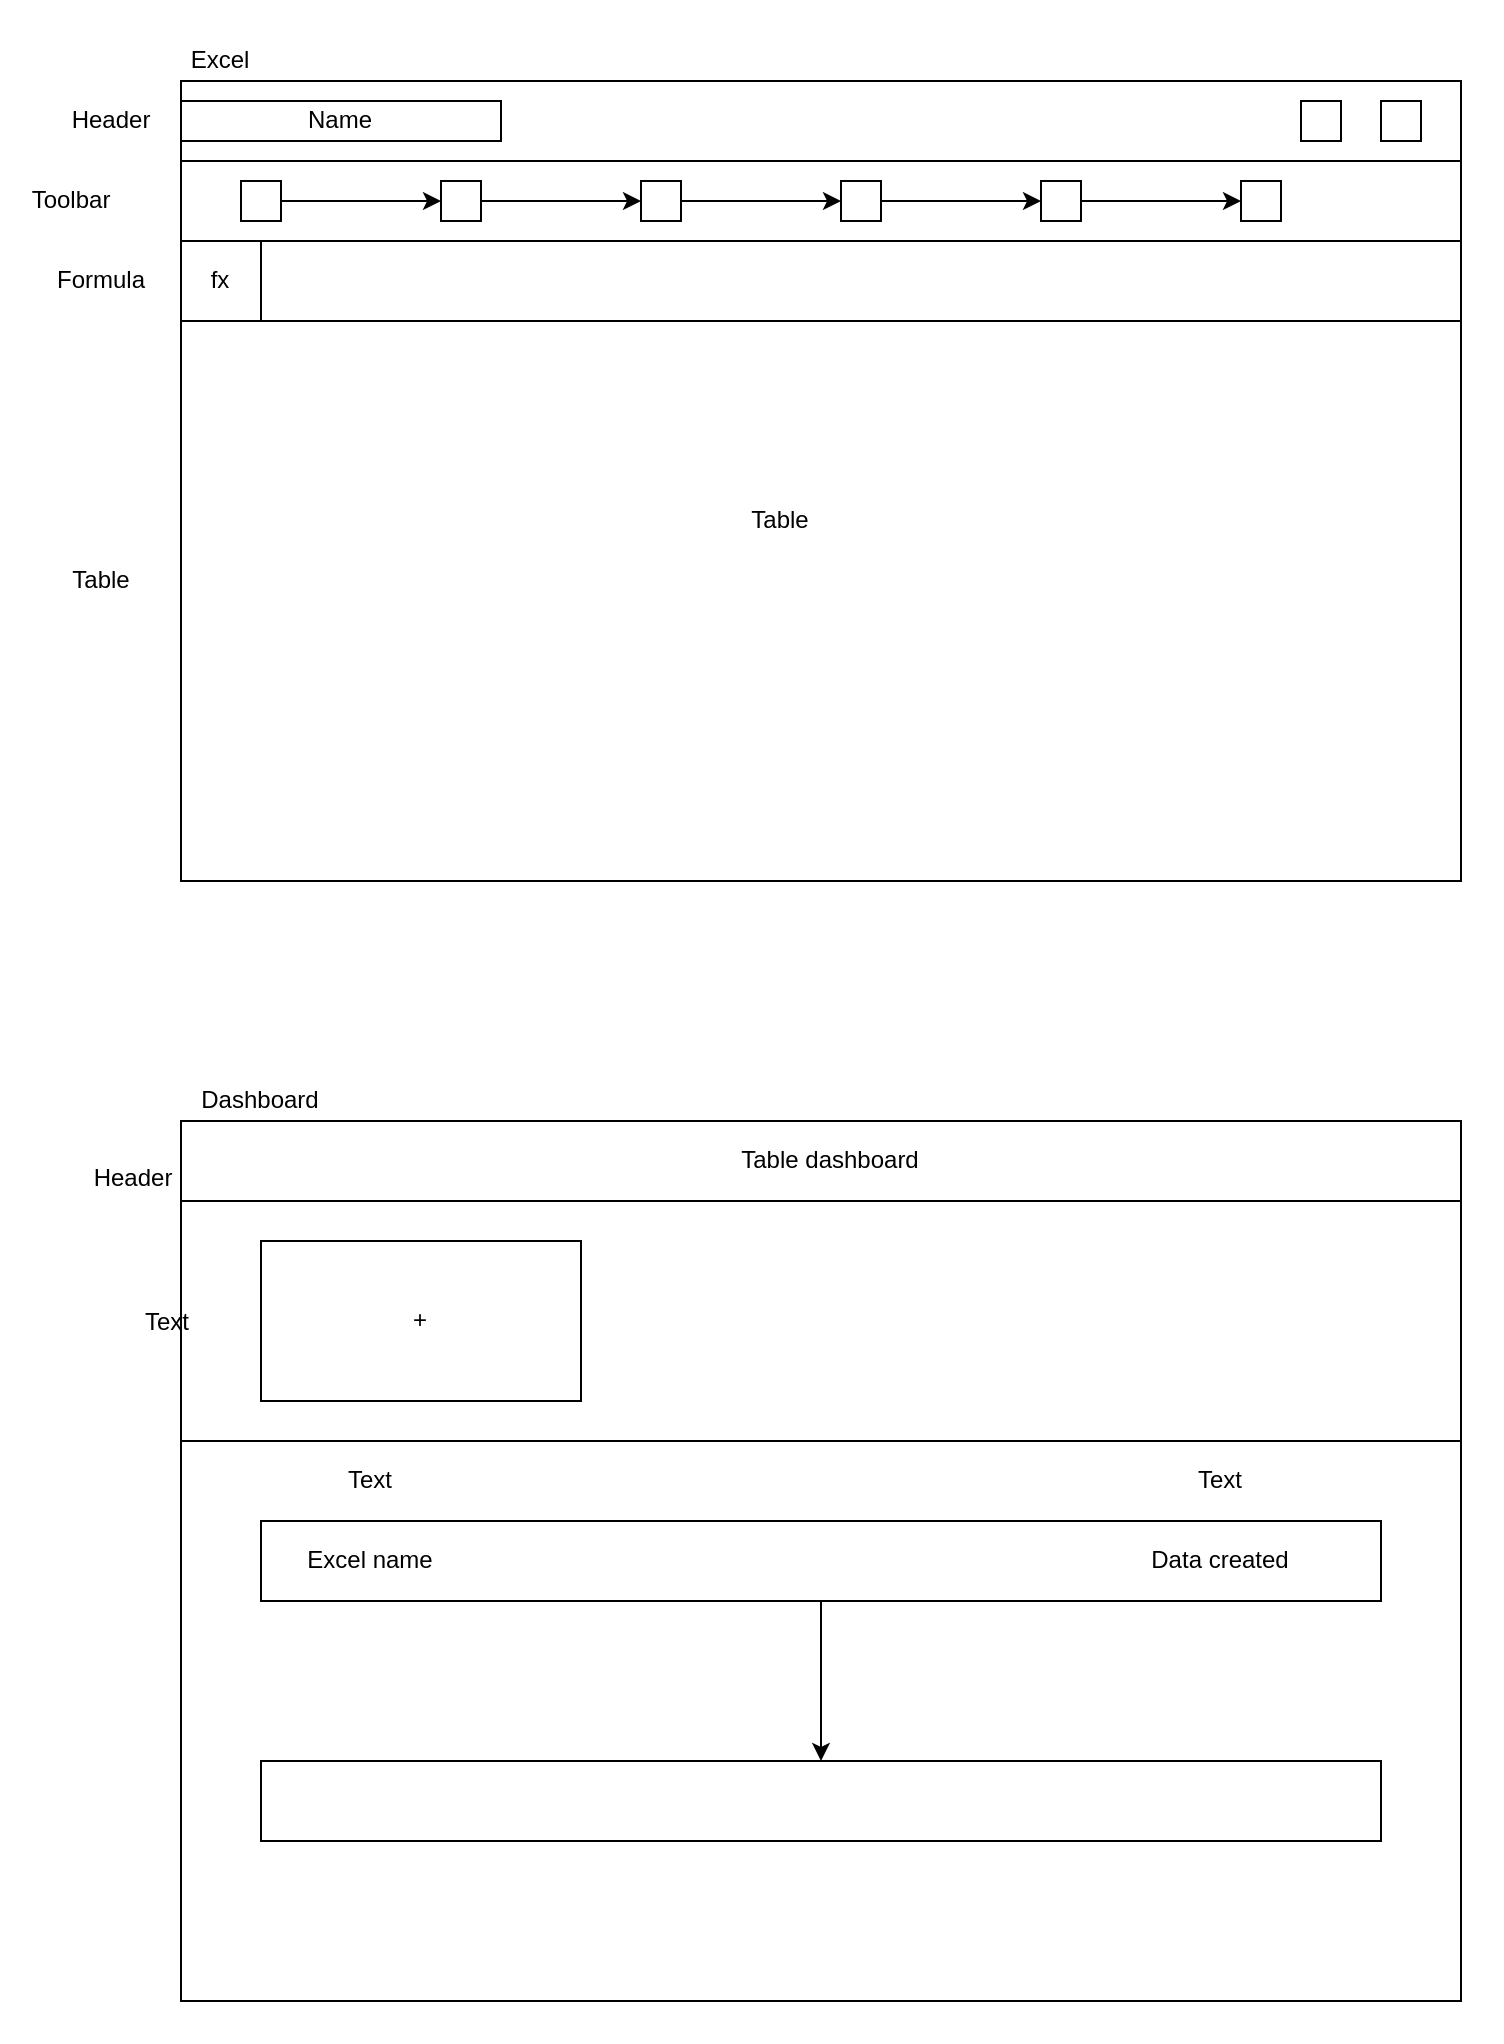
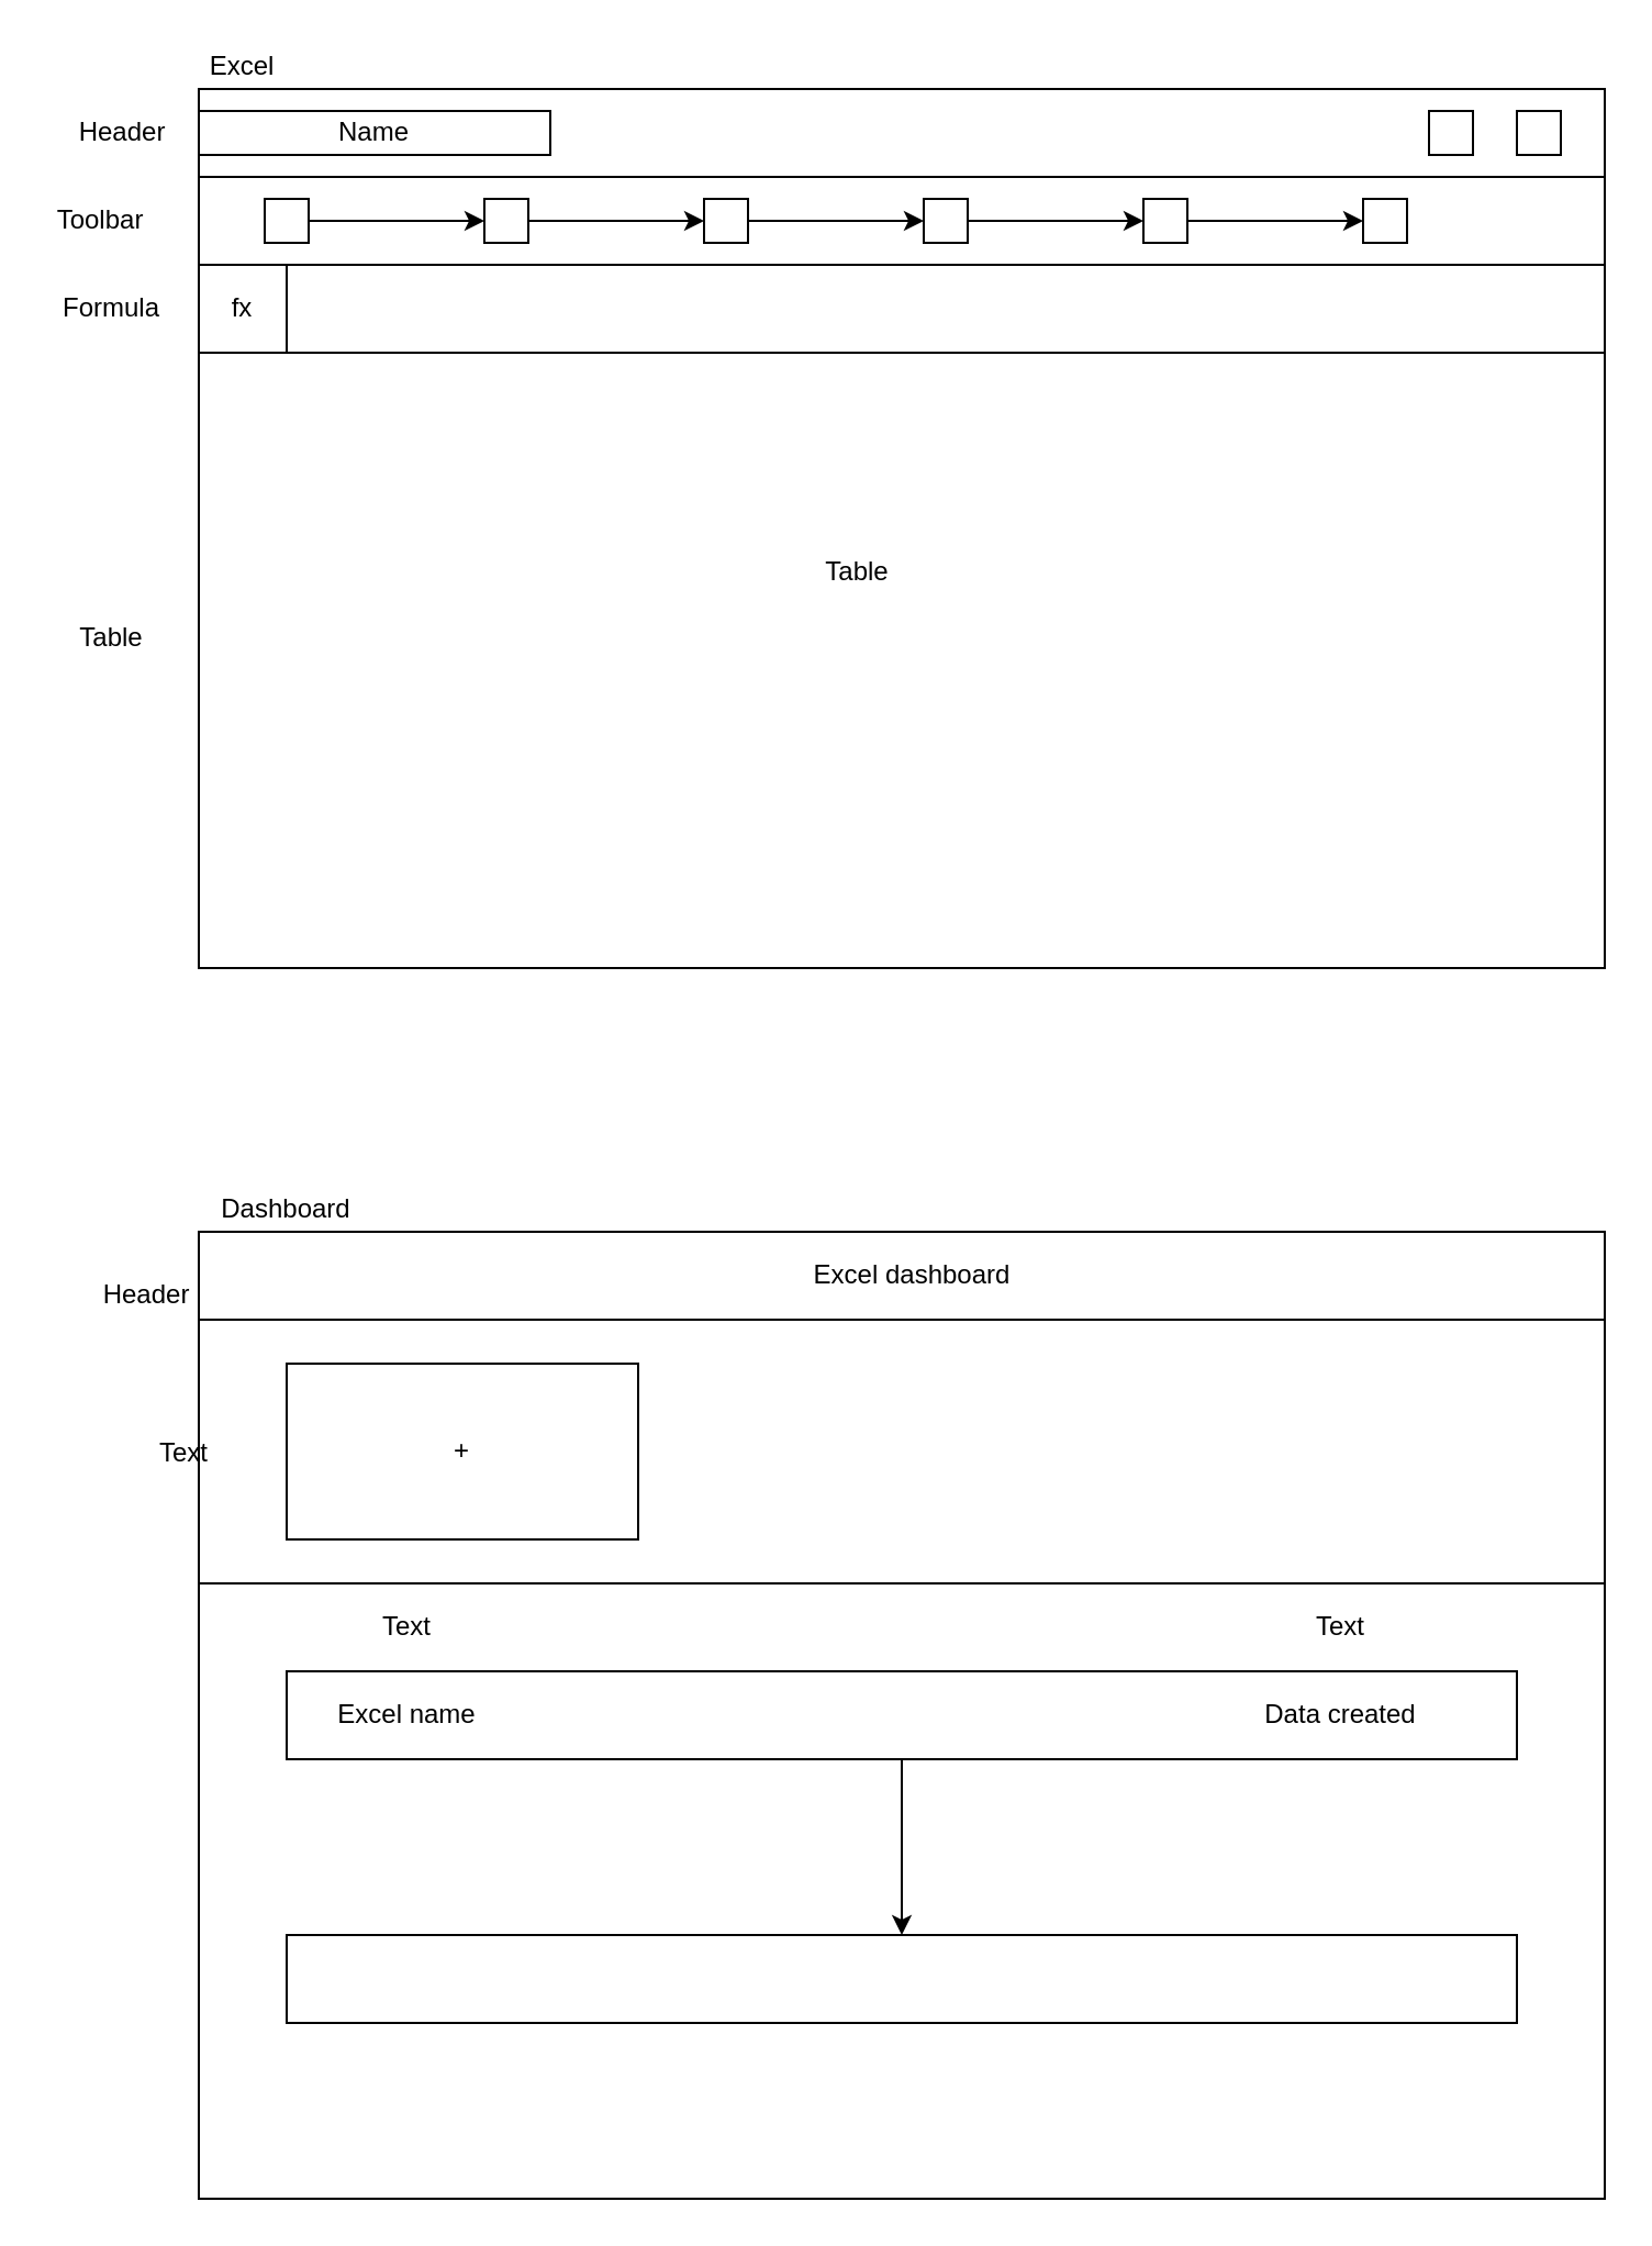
  <mxCell id="0" />
  <mxCell id="1" parent="0" />
  <mxCell id="2" value="" style="rounded=0;whiteSpace=wrap;html=1;fillColor=none;" parent="1" vertex="1"><mxGeometry x="90" y="40" width="640" height="400" as="geometry" /></mxCell>
  <mxCell id="3" value="Excel" style="text;html=1;strokeColor=none;fillColor=none;align=center;verticalAlign=middle;whiteSpace=wrap;rounded=0;" parent="1" vertex="1"><mxGeometry x="90" y="20" width="40" height="20" as="geometry" /></mxCell>
  <mxCell id="4" value="" style="rounded=0;whiteSpace=wrap;html=1;fillColor=none;" parent="1" vertex="1"><mxGeometry x="90" y="40" width="640" height="40" as="geometry" /></mxCell>
  <mxCell id="5" value="" style="rounded=0;whiteSpace=wrap;html=1;fillColor=none;" parent="1" vertex="1"><mxGeometry x="90" y="50" width="160" height="20" as="geometry" /></mxCell>
  <mxCell id="6" value="Name" style="text;html=1;strokeColor=none;fillColor=none;align=center;verticalAlign=middle;whiteSpace=wrap;rounded=0;" parent="1" vertex="1"><mxGeometry x="90" y="50" width="160" height="20" as="geometry" /></mxCell>
  <mxCell id="7" value="" style="rounded=0;whiteSpace=wrap;html=1;fillColor=none;" parent="1" vertex="1"><mxGeometry x="650" y="50" width="20" height="20" as="geometry" /></mxCell>
  <mxCell id="8" value="" style="rounded=0;whiteSpace=wrap;html=1;fillColor=none;" parent="1" vertex="1"><mxGeometry x="690" y="50" width="20" height="20" as="geometry" /></mxCell>
  <mxCell id="9" value="" style="rounded=0;whiteSpace=wrap;html=1;fillColor=none;" parent="1" vertex="1"><mxGeometry x="90" y="80" width="640" height="40" as="geometry" /></mxCell>
  <mxCell id="10" value="" style="edgeStyle=orthogonalEdgeStyle;rounded=0;orthogonalLoop=1;jettySize=auto;html=1;" parent="1" source="11" target="13" edge="1"><mxGeometry relative="1" as="geometry" /></mxCell>
  <mxCell id="11" value="" style="rounded=0;whiteSpace=wrap;html=1;fillColor=none;" parent="1" vertex="1"><mxGeometry x="120" y="90" width="20" height="20" as="geometry" /></mxCell>
  <mxCell id="12" value="" style="edgeStyle=orthogonalEdgeStyle;rounded=0;orthogonalLoop=1;jettySize=auto;html=1;" parent="1" source="13" target="15" edge="1"><mxGeometry relative="1" as="geometry" /></mxCell>
  <mxCell id="13" value="" style="rounded=0;whiteSpace=wrap;html=1;fillColor=none;" parent="1" vertex="1"><mxGeometry x="220" y="90" width="20" height="20" as="geometry" /></mxCell>
  <mxCell id="14" value="" style="edgeStyle=orthogonalEdgeStyle;rounded=0;orthogonalLoop=1;jettySize=auto;html=1;" parent="1" source="15" target="17" edge="1"><mxGeometry relative="1" as="geometry" /></mxCell>
  <mxCell id="15" value="" style="rounded=0;whiteSpace=wrap;html=1;fillColor=none;" parent="1" vertex="1"><mxGeometry x="320" y="90" width="20" height="20" as="geometry" /></mxCell>
  <mxCell id="16" value="" style="edgeStyle=orthogonalEdgeStyle;rounded=0;orthogonalLoop=1;jettySize=auto;html=1;" parent="1" source="17" target="19" edge="1"><mxGeometry relative="1" as="geometry" /></mxCell>
  <mxCell id="17" value="" style="rounded=0;whiteSpace=wrap;html=1;fillColor=none;" parent="1" vertex="1"><mxGeometry x="420" y="90" width="20" height="20" as="geometry" /></mxCell>
  <mxCell id="18" value="" style="edgeStyle=orthogonalEdgeStyle;rounded=0;orthogonalLoop=1;jettySize=auto;html=1;" parent="1" source="19" target="20" edge="1"><mxGeometry relative="1" as="geometry" /></mxCell>
  <mxCell id="19" value="" style="rounded=0;whiteSpace=wrap;html=1;fillColor=none;" parent="1" vertex="1"><mxGeometry x="520" y="90" width="20" height="20" as="geometry" /></mxCell>
  <mxCell id="20" value="" style="rounded=0;whiteSpace=wrap;html=1;fillColor=none;" parent="1" vertex="1"><mxGeometry x="620" y="90" width="20" height="20" as="geometry" /></mxCell>
  <mxCell id="21" value="" style="rounded=0;whiteSpace=wrap;html=1;fillColor=none;" parent="1" vertex="1"><mxGeometry x="90" y="120" width="640" height="40" as="geometry" /></mxCell>
  <mxCell id="22" value="" style="whiteSpace=wrap;html=1;aspect=fixed;fillColor=none;" parent="1" vertex="1"><mxGeometry x="90" y="120" width="40" height="40" as="geometry" /></mxCell>
  <mxCell id="23" value="fx" style="text;html=1;strokeColor=none;fillColor=none;align=center;verticalAlign=middle;whiteSpace=wrap;rounded=0;" parent="1" vertex="1"><mxGeometry x="90" y="120" width="40" height="40" as="geometry" /></mxCell>
  <mxCell id="24" value="Table" style="text;html=1;strokeColor=none;fillColor=none;align=center;verticalAlign=middle;whiteSpace=wrap;rounded=0;" parent="1" vertex="1"><mxGeometry x="370" y="240" width="40" height="40" as="geometry" /></mxCell>
  <mxCell id="25" value="" style="rounded=0;whiteSpace=wrap;html=1;fillColor=none;" parent="1" vertex="1"><mxGeometry x="90" y="560" width="640" height="440" as="geometry" /></mxCell>
  <mxCell id="26" value="Dashboard&lt;br&gt;" style="text;html=1;strokeColor=none;fillColor=none;align=center;verticalAlign=middle;whiteSpace=wrap;rounded=0;" parent="1" vertex="1"><mxGeometry x="90" y="540" width="80" height="20" as="geometry" /></mxCell>
  <mxCell id="27" value="" style="rounded=0;whiteSpace=wrap;html=1;fillColor=none;" parent="1" vertex="1"><mxGeometry x="90" y="560" width="640" height="40" as="geometry" /></mxCell>
- <mxCell id="28" value="Table dashboard" style="text;html=1;strokeColor=none;fillColor=none;align=center;verticalAlign=middle;whiteSpace=wrap;rounded=0;" parent="1" vertex="1"><mxGeometry x="100" y="560" width="630" height="40" as="geometry" /></mxCell>
+ <mxCell id="28" value="Excel dashboard" style="text;html=1;strokeColor=none;fillColor=none;align=center;verticalAlign=middle;whiteSpace=wrap;rounded=0;" parent="1" vertex="1"><mxGeometry x="100" y="560" width="630" height="40" as="geometry" /></mxCell>
  <mxCell id="29" value="" style="rounded=0;whiteSpace=wrap;html=1;fillColor=none;" parent="1" vertex="1"><mxGeometry x="90" y="600" width="640" height="120" as="geometry" /></mxCell>
  <mxCell id="30" value="+" style="rounded=0;whiteSpace=wrap;html=1;fillColor=none;" parent="1" vertex="1"><mxGeometry x="130" y="620" width="160" height="80" as="geometry" /></mxCell>
  <mxCell id="31" value="" style="edgeStyle=orthogonalEdgeStyle;rounded=0;orthogonalLoop=1;jettySize=auto;html=1;" parent="1" source="32" target="33" edge="1"><mxGeometry relative="1" as="geometry" /></mxCell>
  <mxCell id="32" value="" style="rounded=0;whiteSpace=wrap;html=1;fillColor=none;" parent="1" vertex="1"><mxGeometry x="130" y="760" width="560" height="40" as="geometry" /></mxCell>
  <mxCell id="33" value="" style="rounded=0;whiteSpace=wrap;html=1;fillColor=none;" parent="1" vertex="1"><mxGeometry x="130" y="880" width="560" height="40" as="geometry" /></mxCell>
  <mxCell id="34" value="Excel name" style="text;html=1;strokeColor=none;fillColor=none;align=center;verticalAlign=middle;whiteSpace=wrap;rounded=0;" parent="1" vertex="1"><mxGeometry x="150" y="770" width="70" height="20" as="geometry" /></mxCell>
  <mxCell id="35" value="Data created" style="text;html=1;strokeColor=none;fillColor=none;align=center;verticalAlign=middle;whiteSpace=wrap;rounded=0;" parent="1" vertex="1"><mxGeometry x="570" y="770" width="80" height="20" as="geometry" /></mxCell>
  <mxCell id="36" value="Text" style="text;html=1;strokeColor=none;fillColor=none;align=center;verticalAlign=middle;whiteSpace=wrap;rounded=0;" parent="1" vertex="1"><mxGeometry x="165" y="730" width="40" height="20" as="geometry" /></mxCell>
  <mxCell id="37" value="Text" style="text;html=1;strokeColor=none;fillColor=none;align=center;verticalAlign=middle;whiteSpace=wrap;rounded=0;" parent="1" vertex="1"><mxGeometry x="590" y="730" width="40" height="20" as="geometry" /></mxCell>
  <mxCell id="38" value="Header" style="text;html=1;align=center;verticalAlign=middle;resizable=0;points=[];autosize=1;" parent="1" vertex="1"><mxGeometry x="41" y="579" width="50" height="20" as="geometry" /></mxCell>
  <mxCell id="39" value="Text" style="text;html=1;align=center;verticalAlign=middle;resizable=0;points=[];autosize=1;" parent="1" vertex="1"><mxGeometry x="63" y="651" width="40" height="20" as="geometry" /></mxCell>
  <mxCell id="40" value="Header" style="text;html=1;align=center;verticalAlign=middle;resizable=0;points=[];autosize=1;" parent="1" vertex="1"><mxGeometry x="30" y="50" width="50" height="20" as="geometry" /></mxCell>
- <mxCell id="41" value="Toolbar&lt;br&gt;" style="text;html=1;align=center;verticalAlign=middle;resizable=0;points=[];autosize=1;" parent="1" vertex="1"><mxGeometry x="10" y="90" width="50" height="20" as="geometry" /></mxCell>
+ <mxCell id="41" value="Toolbar&lt;br&gt;" style="text;html=1;align=center;verticalAlign=middle;resizable=0;points=[];autosize=1;" parent="1" vertex="1"><mxGeometry x="20" y="90" width="50" height="20" as="geometry" /></mxCell>
  <mxCell id="42" value="Formula" style="text;html=1;align=center;verticalAlign=middle;resizable=0;points=[];autosize=1;" parent="1" vertex="1"><mxGeometry x="20" y="130" width="60" height="20" as="geometry" /></mxCell>
  <mxCell id="43" value="Table" style="text;html=1;align=center;verticalAlign=middle;resizable=0;points=[];autosize=1;" parent="1" vertex="1"><mxGeometry x="30" y="280" width="40" height="20" as="geometry" /></mxCell>
